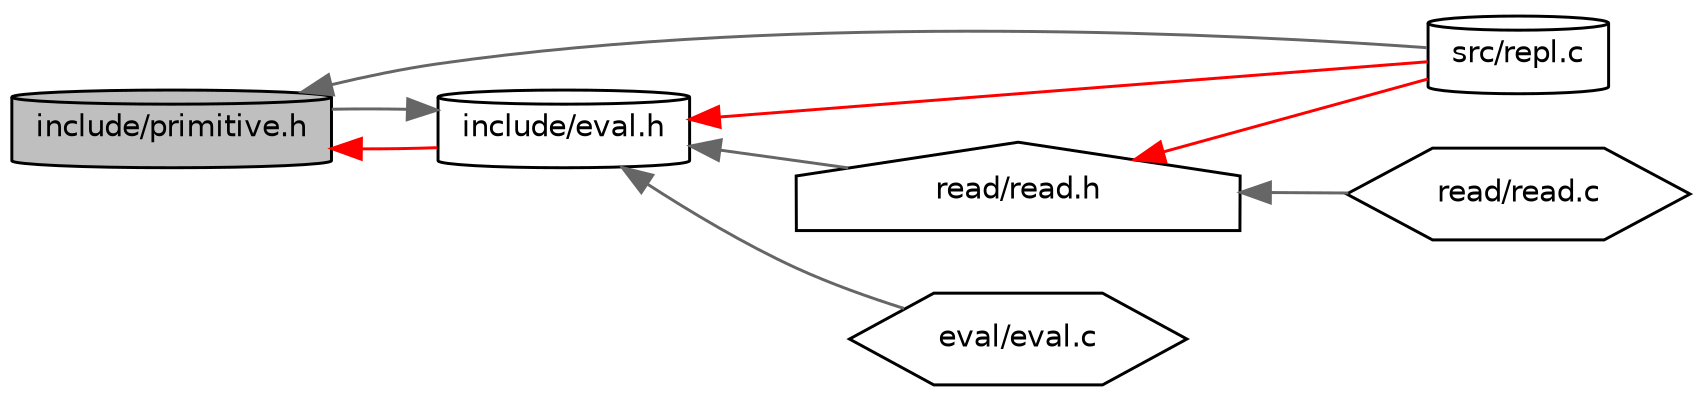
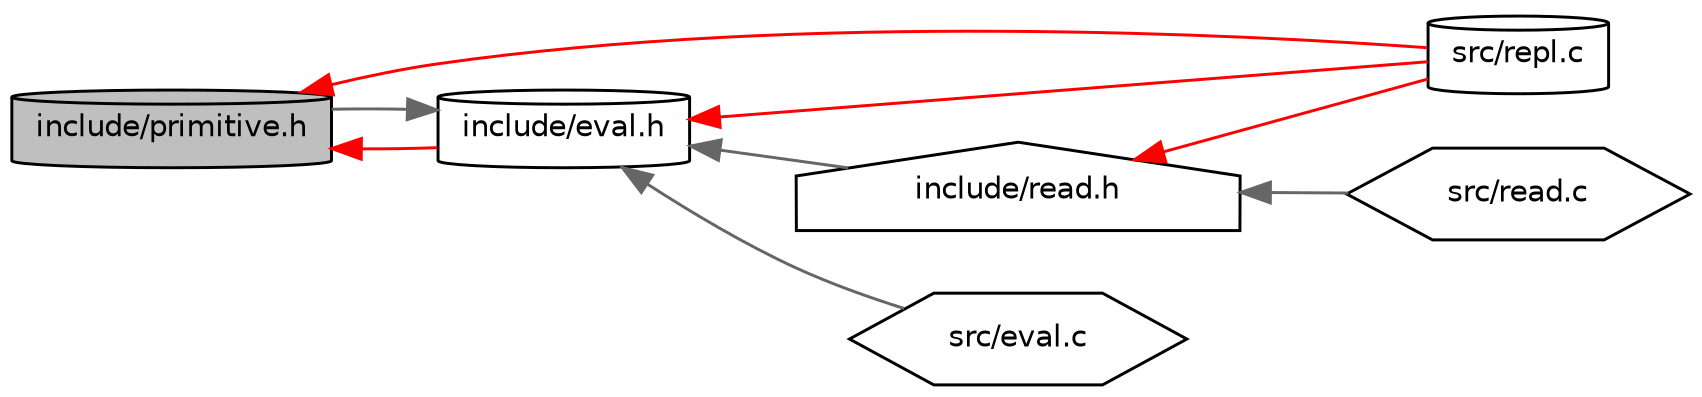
  digraph {
    rankdir=LR
    node [color=black fillcolor=white fontname=Helvetica fontsize=10 shape=cylinder style=filled]
    edge [color=red dir=back fontname=Helvetica fontsize=10 labelfontname=Helvetica labelfontsize=10 style=solid]
    n1 [fillcolor=grey75 fontcolor=black height=0.2 label="include/primitive.h" width=0.4]
    n2 [height=0.2 label="include/eval.h" width=0.4]
    n3 [height=0.2 label="src/repl.c" width=0.4]
-   n4 [height=0.2 label="read/read.h" shape=house width=0.4]
-   n5 [height=0.2 label="eval/eval.c" shape=hexagon width=0.4]
-   n6 [height=0.2 label="read/read.c" shape=hexagon width=0.4]
+   n4 [height=0.2 label="include/read.h" shape=house width=0.4]
+   n5 [height=0.2 label="src/eval.c" shape=hexagon width=0.4]
+   n6 [height=0.2 label="src/read.c" shape=hexagon width=0.4]
    n1 -> n2
-   n1 -> n3 [color=gray40]
+   n1 -> n3
    n2 -> n1 [color=gray40]
    n2 -> n3
    n2 -> n4 [color=gray40]
    n2 -> n5 [color=gray40]
    n4 -> n3
    n4 -> n6 [color=gray40]
  }
